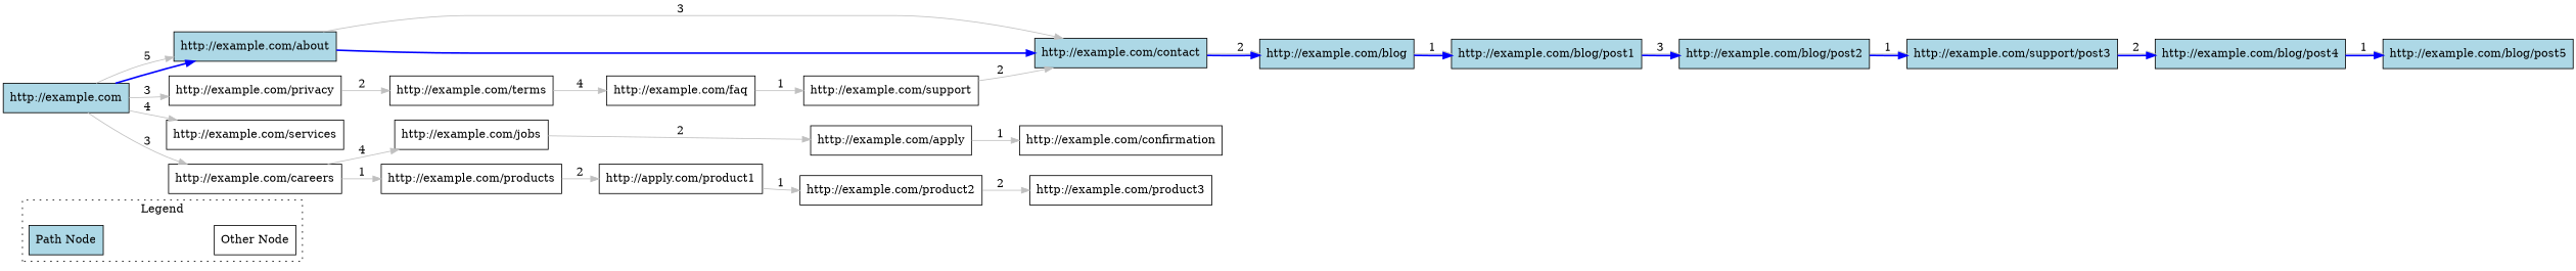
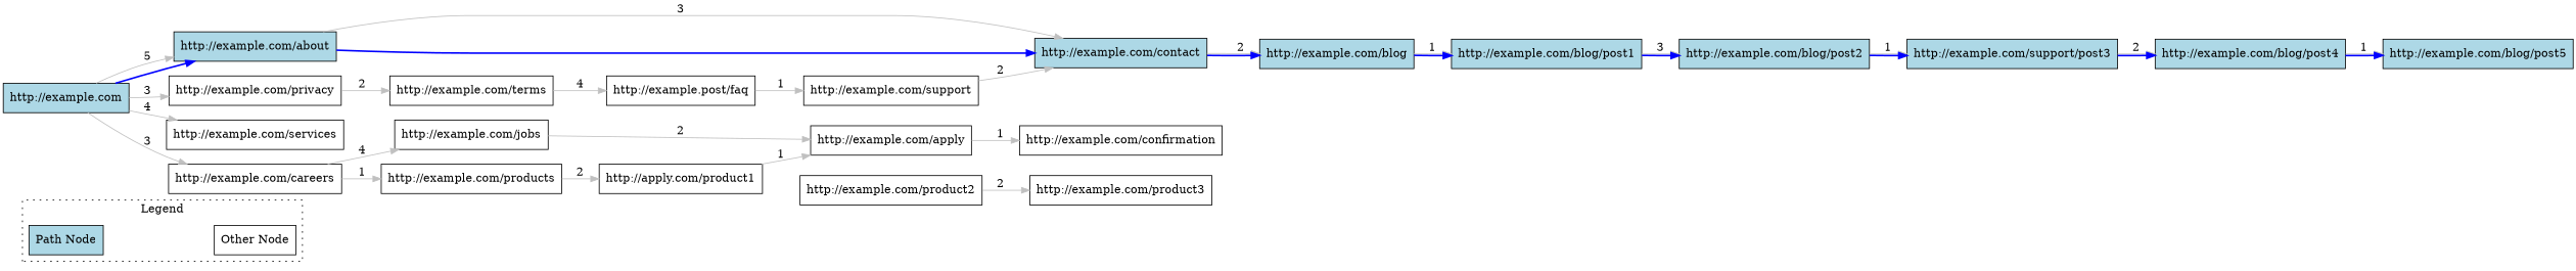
  digraph {
    rankdir=LR
    node [fillcolor=white shape=box style=filled]
    edge [color=gray]
    "Path Node" [fillcolor=lightblue]
    "Other Node"
    n3 [fillcolor=lightblue label="http://example.com"]
    n4 [fillcolor=lightblue label="http://example.com/about"]
    n5 [label="http://example.com/services"]
    n6 [label="http://example.com/careers"]
    n7 [label="http://example.com/privacy"]
    n8 [fillcolor=lightblue label="http://example.com/contact"]
    n9 [label="http://example.com/products"]
    n10 [label="http://example.com/jobs"]
    n11 [label="http://example.com/terms"]
    n12 [fillcolor=lightblue label="http://example.com/blog"]
    n13 [label="http://apply.com/product1"]
    n14 [label="http://example.com/apply"]
-   n15 [label="http://example.com/faq"]
+   n15 [label="http://example.post/faq"]
    n16 [fillcolor=lightblue label="http://example.com/blog/post1"]
    n17 [fillcolor=lightblue label="http://example.com/blog/post2"]
    n18 [fillcolor=lightblue label="http://example.com/support/post3"]
    n19 [label="http://example.com/product2"]
    n20 [label="http://example.com/product3"]
    n21 [label="http://example.com/confirmation"]
    n22 [label="http://example.com/support"]
    n23 [fillcolor=lightblue label="http://example.com/blog/post4"]
    n24 [fillcolor=lightblue label="http://example.com/blog/post5"]
    subgraph cluster_1 {
      label=Legend
      style=dotted
      "Path Node"
      "Other Node"
    }
    "Path Node" -> "Other Node" [style=invis]
    n3 -> n4 [label=5]
    n3 -> n4 [color=blue penwidth=2.0]
    n3 -> n5 [label=4]
    n3 -> n6 [label=3]
    n3 -> n7 [label=3]
    n4 -> n8 [label=3]
    n4 -> n8 [color=blue penwidth=2.0]
    n6 -> n9 [label=1]
    n6 -> n10 [label=4]
    n7 -> n11 [label=2]
    n8 -> n12 [label=2]
    n8 -> n12 [color=blue penwidth=2.0]
    n9 -> n13 [label=2]
    n10 -> n14 [label=2]
    n11 -> n15 [label=4]
    n12 -> n16 [label=1]
    n12 -> n16 [color=blue penwidth=2.0]
-   n13 -> n19 [label=1]
+   n13 -> n14 [label=1]
    n14 -> n21 [label=1]
    n15 -> n22 [label=1]
    n16 -> n17 [label=3]
    n16 -> n17 [color=blue penwidth=2.0]
    n17 -> n18 [label=1]
    n17 -> n18 [color=blue penwidth=2.0]
    n18 -> n23 [label=2]
    n18 -> n23 [color=blue penwidth=2.0]
    n19 -> n20 [label=2]
    n22 -> n8 [label=2]
    n23 -> n24 [label=1]
    n23 -> n24 [color=blue penwidth=2.0]
  }
